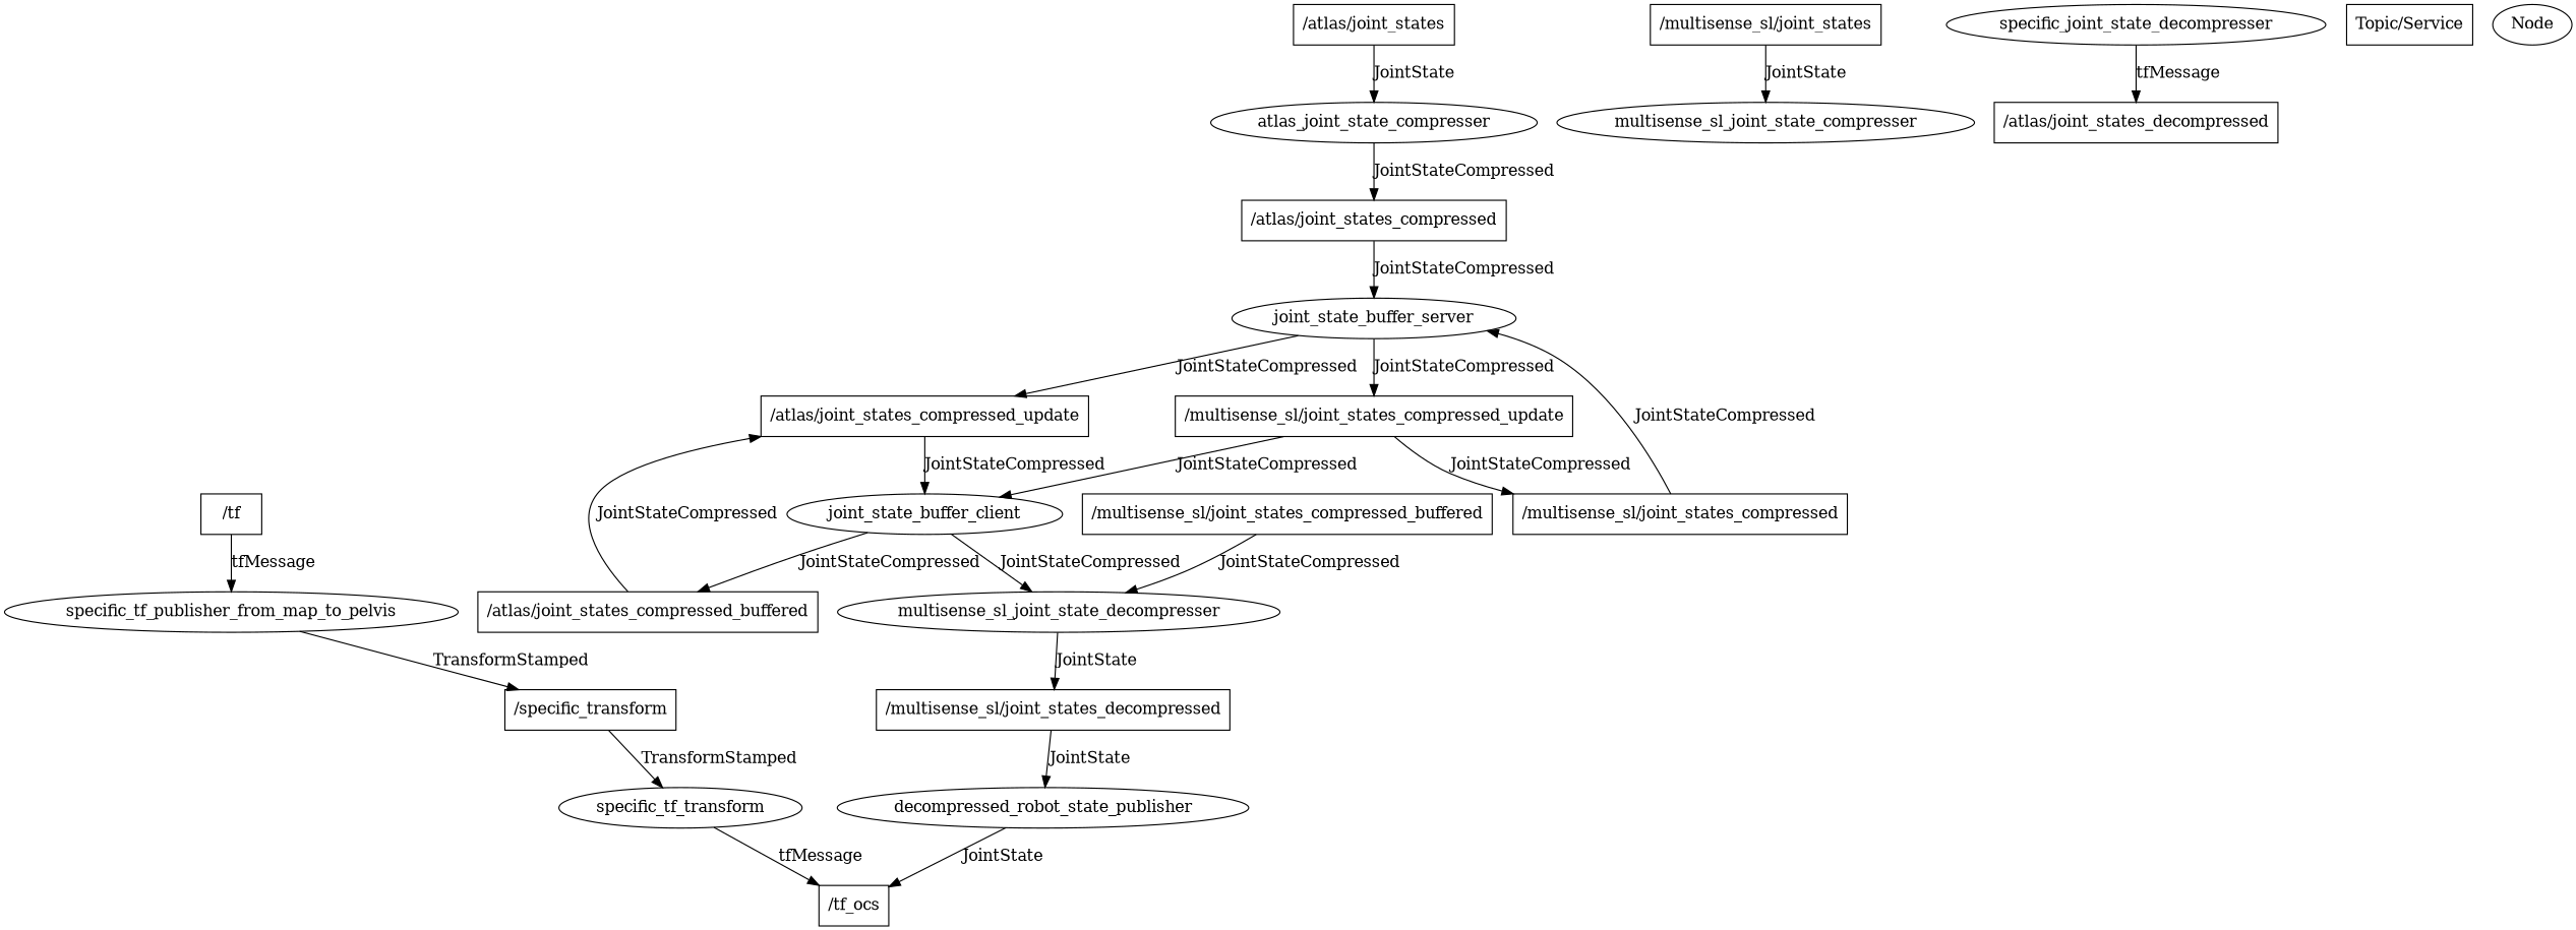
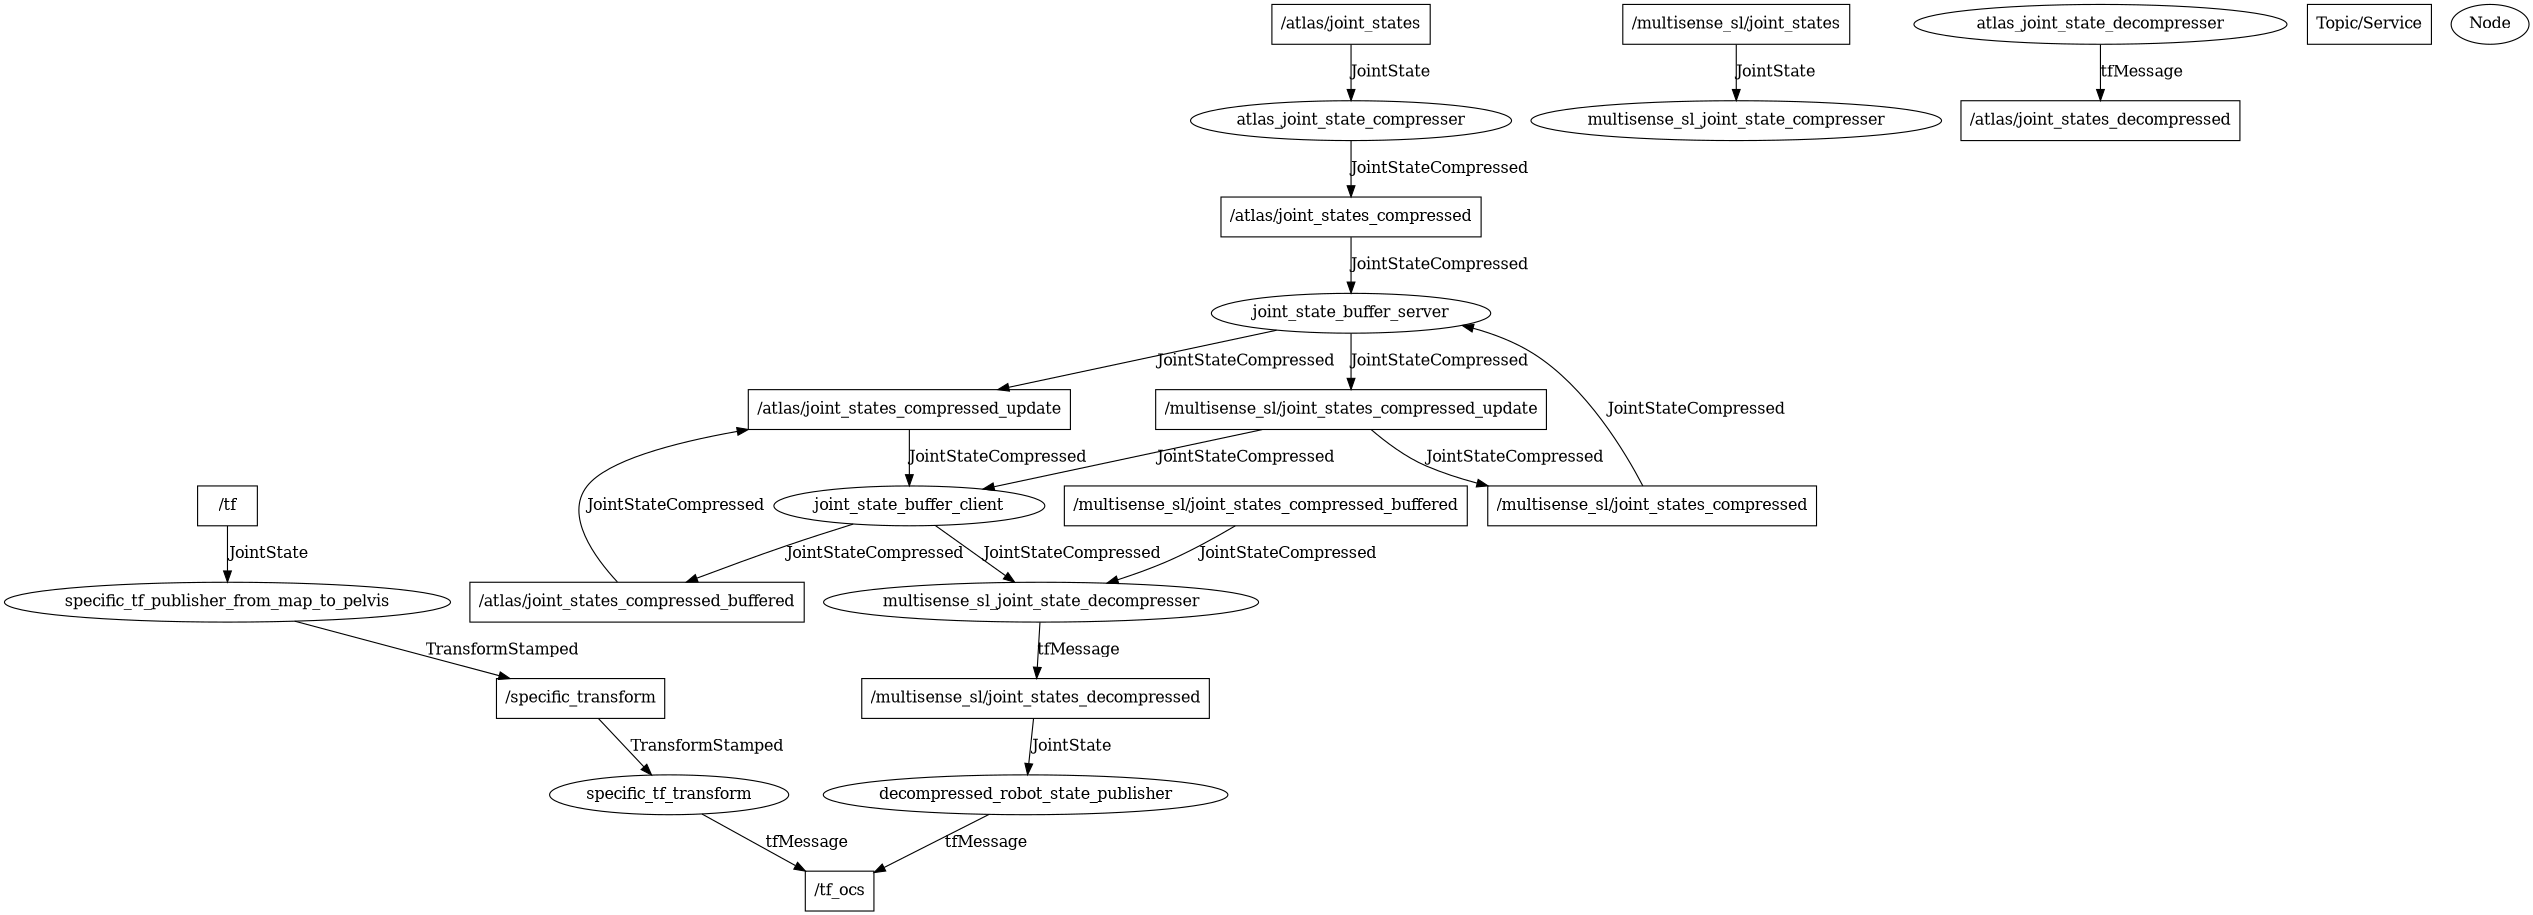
  digraph {
    node [shape=box]
    atlas_joint_state_compresser [shape=ellipse]
    "/atlas/joint_states"
    "/atlas/joint_states_compressed"
    multisense_sl_joint_state_compresser [shape=ellipse]
    "/multisense_sl/joint_states"
    joint_state_buffer_server [shape=ellipse]
    "/atlas/joint_states_compressed_update"
    "/multisense_sl/joint_states_compressed_update"
    "/multisense_sl/joint_states_compressed"
    joint_state_buffer_client [shape=ellipse]
    "/atlas/joint_states_compressed_buffered"
    multisense_sl_joint_state_decompresser [shape=ellipse]
-   atlas_joint_state_decompresser [shape=ellipse label=specific_joint_state_decompresser]
+   atlas_joint_state_decompresser [shape=ellipse]
    "/atlas/joint_states_decompressed"
    "/multisense_sl/joint_states_compressed_buffered"
    "/multisense_sl/joint_states_decompressed"
    decompressed_robot_state_publisher [shape=ellipse]
    "/tf_ocs"
    specific_tf_publisher_from_map_to_pelvis [shape=ellipse]
    "/tf"
    "/specific_transform"
    n22 [label=specific_tf_transform shape=ellipse]
    "Topic/Service"
    "Node" [shape=ellipse]
    atlas_joint_state_compresser -> "/atlas/joint_states_compressed" [label=JointStateCompressed]
    "/atlas/joint_states" -> atlas_joint_state_compresser [label=JointState]
    "/atlas/joint_states_compressed" -> joint_state_buffer_server [label=JointStateCompressed]
    "/multisense_sl/joint_states" -> multisense_sl_joint_state_compresser [label=JointState]
    joint_state_buffer_server -> "/atlas/joint_states_compressed_update" [label=JointStateCompressed]
    joint_state_buffer_server -> "/multisense_sl/joint_states_compressed_update" [label=JointStateCompressed]
    "/atlas/joint_states_compressed_update" -> joint_state_buffer_client [label=JointStateCompressed]
    "/multisense_sl/joint_states_compressed_update" -> "/multisense_sl/joint_states_compressed" [label=JointStateCompressed]
    "/multisense_sl/joint_states_compressed_update" -> joint_state_buffer_client [label=JointStateCompressed]
    "/multisense_sl/joint_states_compressed" -> joint_state_buffer_server [label=JointStateCompressed]
    joint_state_buffer_client -> "/atlas/joint_states_compressed_buffered" [label=JointStateCompressed]
    joint_state_buffer_client -> multisense_sl_joint_state_decompresser [label=JointStateCompressed]
    "/atlas/joint_states_compressed_buffered" -> "/atlas/joint_states_compressed_update" [label=JointStateCompressed]
-   multisense_sl_joint_state_decompresser -> "/multisense_sl/joint_states_decompressed" [label=JointState]
+   multisense_sl_joint_state_decompresser -> "/multisense_sl/joint_states_decompressed" [label=tfMessage]
    atlas_joint_state_decompresser -> "/atlas/joint_states_decompressed" [label=tfMessage]
    "/multisense_sl/joint_states_compressed_buffered" -> multisense_sl_joint_state_decompresser [label=JointStateCompressed]
    "/multisense_sl/joint_states_decompressed" -> decompressed_robot_state_publisher [label=JointState]
-   decompressed_robot_state_publisher -> "/tf_ocs" [label=JointState]
+   decompressed_robot_state_publisher -> "/tf_ocs" [label=tfMessage]
    specific_tf_publisher_from_map_to_pelvis -> "/specific_transform" [label=TransformStamped]
-   "/tf" -> specific_tf_publisher_from_map_to_pelvis [label=tfMessage]
+   "/tf" -> specific_tf_publisher_from_map_to_pelvis [label=JointState]
    "/specific_transform" -> n22 [label=TransformStamped]
    n22 -> "/tf_ocs" [label=tfMessage]
  }
